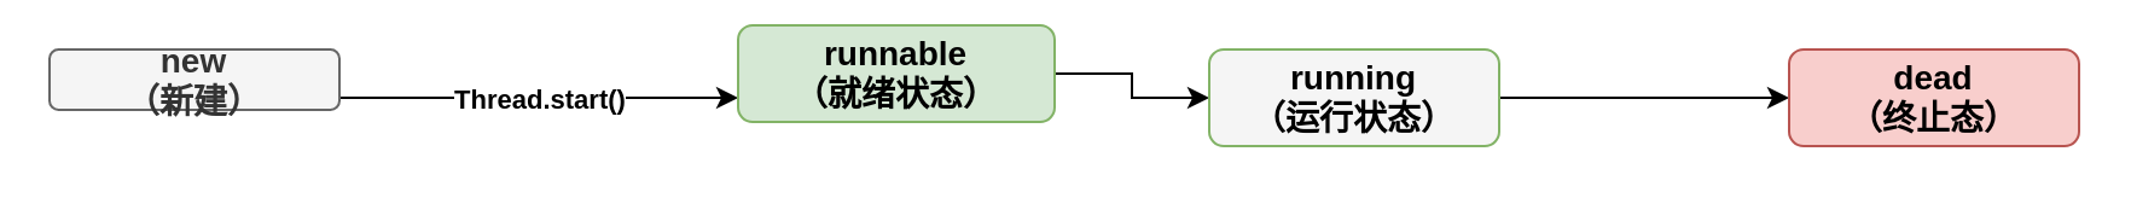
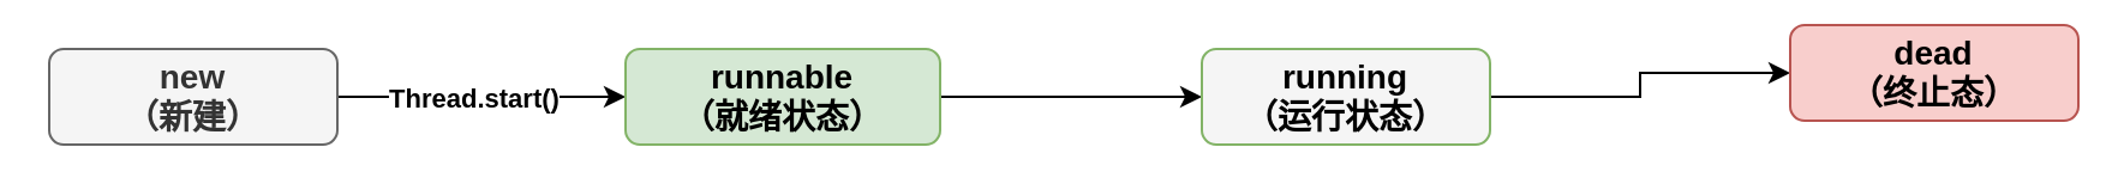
  <mxCell id="0" />
  <mxCell id="1" parent="0" />
  <mxCell id="2" value="" style="edgeStyle=orthogonalEdgeStyle;rounded=0;orthogonalLoop=1;jettySize=auto;html=1;fontSize=14;fontStyle=1" parent="1" source="4" target="6" edge="1"><mxGeometry relative="1" as="geometry"><Array as="points"><mxPoint x="190" y="40" /><mxPoint x="190" y="40" /></Array></mxGeometry></mxCell>
  <mxCell id="3" value="Thread.start()" style="edgeLabel;html=1;align=center;verticalAlign=middle;resizable=0;points=[];fontStyle=1" vertex="1" connectable="0" parent="2"><mxGeometry x="0.124" y="1" relative="1" as="geometry"><mxPoint x="-11" y="1" as="offset" /></mxGeometry></mxCell>
- <mxCell id="4" value="new&lt;br style=&quot;font-size: 14px;&quot;&gt;（新建）" style="rounded=1;whiteSpace=wrap;html=1;fontSize=14;glass=0;strokeWidth=1;shadow=0;fillColor=#f5f5f5;strokeColor=#666666;fontColor=#333333;fontStyle=1" parent="1" vertex="1"><mxGeometry x="20" y="20" width="120" height="25" as="geometry" /></mxCell>
+ <mxCell id="4" value="new&lt;br style=&quot;font-size: 14px;&quot;&gt;（新建）" style="rounded=1;whiteSpace=wrap;html=1;fontSize=14;glass=0;strokeWidth=1;shadow=0;fillColor=#f5f5f5;strokeColor=#666666;fontColor=#333333;fontStyle=1" parent="1" vertex="1"><mxGeometry x="20" y="20" width="120" height="40" as="geometry" /></mxCell>
  <mxCell id="5" value="" style="edgeStyle=orthogonalEdgeStyle;rounded=0;orthogonalLoop=1;jettySize=auto;html=1;fontSize=14;" parent="1" source="6" target="8" edge="1"><mxGeometry relative="1" as="geometry" /></mxCell>
- <mxCell id="6" value="runnable&lt;br style=&quot;font-size: 14px&quot;&gt;（就绪状态）" style="rounded=1;whiteSpace=wrap;html=1;fontSize=14;glass=0;strokeWidth=1;shadow=0;fillColor=#d5e8d4;strokeColor=#82b366;fontStyle=1" parent="1" vertex="1"><mxGeometry x="305" y="10" width="131" height="40" as="geometry" /></mxCell>
+ <mxCell id="6" value="runnable&lt;br style=&quot;font-size: 14px&quot;&gt;（就绪状态）" style="rounded=1;whiteSpace=wrap;html=1;fontSize=14;glass=0;strokeWidth=1;shadow=0;fillColor=#d5e8d4;strokeColor=#82b366;fontStyle=1" parent="1" vertex="1"><mxGeometry x="260" y="20" width="131" height="40" as="geometry" /></mxCell>
  <mxCell id="7" value="" style="edgeStyle=orthogonalEdgeStyle;rounded=0;orthogonalLoop=1;jettySize=auto;html=1;" parent="1" source="8" target="9" edge="1"><mxGeometry relative="1" as="geometry" /></mxCell>
  <mxCell id="8" value="running&lt;br style=&quot;font-size: 14px&quot;&gt;（运行状态）" style="rounded=1;whiteSpace=wrap;html=1;fontSize=14;glass=0;strokeWidth=1;shadow=0;fillColor=#f5f5f5;strokeColor=#82b366;fontStyle=1;" parent="1" vertex="1"><mxGeometry x="500" y="20" width="120" height="40" as="geometry" /></mxCell>
- <mxCell id="9" value="dead&lt;br&gt;（终止态）&lt;br&gt;" style="rounded=1;whiteSpace=wrap;html=1;fontSize=14;glass=0;strokeWidth=1;shadow=0;fillColor=#f8cecc;strokeColor=#b85450;fontStyle=1;" parent="1" vertex="1"><mxGeometry x="740" y="20" width="120" height="40" as="geometry" /></mxCell>
+ <mxCell id="9" value="dead&lt;br&gt;（终止态）&lt;br&gt;" style="rounded=1;whiteSpace=wrap;html=1;fontSize=14;glass=0;strokeWidth=1;shadow=0;fillColor=#f8cecc;strokeColor=#b85450;fontStyle=1;" parent="1" vertex="1"><mxGeometry x="745" y="10" width="120" height="40" as="geometry" /></mxCell>
